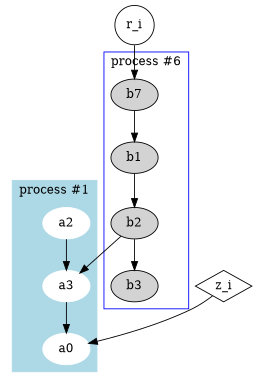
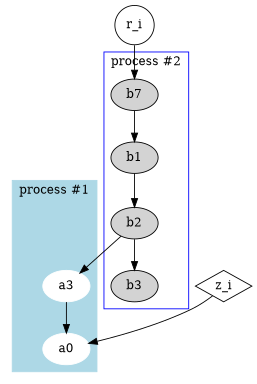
  digraph {
    node [style=filled]
    a0 [color=white]
-   a2 [color=white]
    a3 [color=white]
    n4 [label=b7]
    b1
    b2
    b3
    n8 [label=z_i shape=diamond style=""]
    n9 [label=r_i shape=circle style=""]
    subgraph cluster_1 {
      color=lightblue
      label="process #1"
      style=filled
      a0
-     a2
      a3
    }
    subgraph cluster_2 {
      color=blue
-     label="process #6"
+     label="process #2"
      n4
      b1
      b2
      b3
    }
-   a2 -> a3
    a3 -> a0
    n4 -> b1
    b1 -> b2
    b2 -> a3
    b2 -> b3
    n8 -> a0
    n9 -> n4
  }
